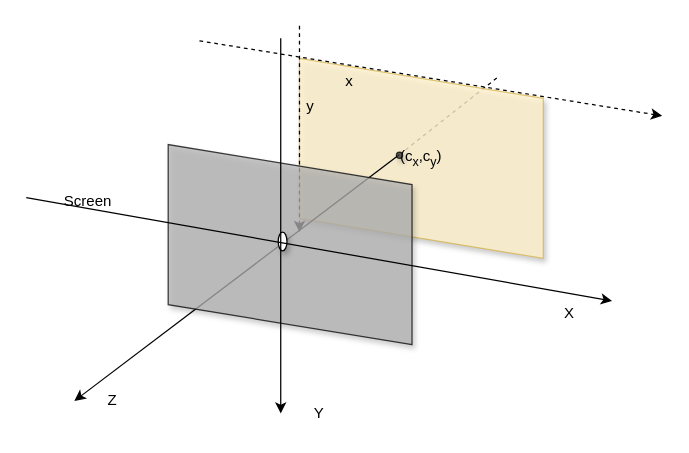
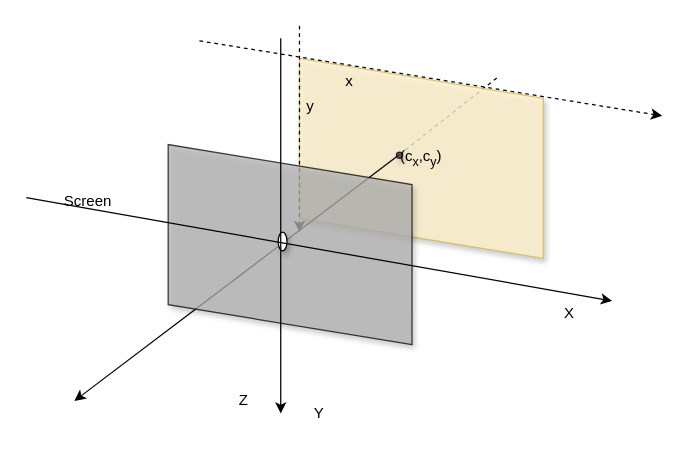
  <mxCell id="0" />
  <mxCell id="1" parent="0" />
  <mxCell id="2" value="" style="endArrow=none;dashed=1;html=1;" edge="1" parent="1"><mxGeometry width="50" height="50" relative="1" as="geometry"><mxPoint x="319" y="123" as="sourcePoint" /><mxPoint x="399" y="60" as="targetPoint" /></mxGeometry></mxCell>
  <mxCell id="3" value="(c&lt;sub&gt;x&lt;/sub&gt;,c&lt;sub&gt;y&lt;/sub&gt;)" style="shape=parallelogram;perimeter=parallelogramPerimeter;whiteSpace=wrap;html=1;shadow=1;fillColor=#fff2cc;direction=south;strokeColor=#d6b656;opacity=80;" vertex="1" parent="1"><mxGeometry x="239" y="46" width="195" height="160" as="geometry" /></mxCell>
  <mxCell id="4" value="" style="endArrow=classic;html=1;endFill=1;" edge="1" parent="1"><mxGeometry width="50" height="50" relative="1" as="geometry"><mxPoint x="319" y="123" as="sourcePoint" /><mxPoint x="59" y="320" as="targetPoint" /></mxGeometry></mxCell>
  <mxCell id="5" value="" style="endArrow=classic;dashed=1;html=1;endFill=1;" edge="1" parent="1"><mxGeometry width="50" height="50" relative="1" as="geometry"><mxPoint x="239" y="20" as="sourcePoint" /><mxPoint x="239" y="185" as="targetPoint" /></mxGeometry></mxCell>
  <mxCell id="6" value="" style="shape=parallelogram;perimeter=parallelogramPerimeter;whiteSpace=wrap;html=1;direction=north;shadow=1;fillColor=#B3B3B3;opacity=75;" vertex="1" parent="1"><mxGeometry x="134" y="115" width="195" height="160" as="geometry" /></mxCell>
  <mxCell id="7" value="" style="ellipse;whiteSpace=wrap;html=1;shadow=1;fillColor=#ffffff;" vertex="1" parent="1"><mxGeometry x="222" y="185" width="7" height="15" as="geometry" /></mxCell>
  <mxCell id="8" value="Screen" style="text;html=1;resizable=0;points=[];autosize=1;align=left;verticalAlign=top;spacingTop=-4;" vertex="1" parent="1"><mxGeometry x="49" y="151" width="50" height="20" as="geometry" /></mxCell>
  <mxCell id="9" value="" style="endArrow=classic;html=1;endFill=1;" edge="1" parent="1"><mxGeometry width="50" height="50" relative="1" as="geometry"><mxPoint x="224" y="30" as="sourcePoint" /><mxPoint x="224" y="330" as="targetPoint" /></mxGeometry></mxCell>
  <mxCell id="10" value="" style="endArrow=classic;html=1;endFill=1;" edge="1" parent="1"><mxGeometry width="50" height="50" relative="1" as="geometry"><mxPoint x="20.5" y="157.5" as="sourcePoint" /><mxPoint x="489" y="240" as="targetPoint" /></mxGeometry></mxCell>
- <mxCell id="11" value="Z" style="text;html=1;resizable=0;points=[];autosize=1;align=left;verticalAlign=top;spacingTop=-4;" vertex="1" parent="1"><mxGeometry x="84" y="310" width="20" height="20" as="geometry" /></mxCell>
+ <mxCell id="11" value="Z" style="text;html=1;resizable=0;points=[];autosize=1;align=left;verticalAlign=top;spacingTop=-4;" vertex="1" parent="1"><mxGeometry x="189" y="310" width="20" height="20" as="geometry" /></mxCell>
  <mxCell id="12" value="Y" style="text;html=1;resizable=0;points=[];autosize=1;align=left;verticalAlign=top;spacingTop=-4;" vertex="1" parent="1"><mxGeometry x="249" y="320" width="20" height="20" as="geometry" /></mxCell>
  <mxCell id="13" value="X" style="text;html=1;resizable=0;points=[];autosize=1;align=left;verticalAlign=top;spacingTop=-4;" vertex="1" parent="1"><mxGeometry x="449" y="240" width="20" height="20" as="geometry" /></mxCell>
  <mxCell id="14" value="" style="endArrow=classic;dashed=1;html=1;endFill=1;" edge="1" parent="1"><mxGeometry width="50" height="50" relative="1" as="geometry"><mxPoint x="159" y="32" as="sourcePoint" /><mxPoint x="529" y="92" as="targetPoint" /></mxGeometry></mxCell>
  <mxCell id="15" value="x" style="text;html=1;resizable=0;points=[];autosize=1;align=left;verticalAlign=top;spacingTop=-4;" vertex="1" parent="1"><mxGeometry x="274" y="55" width="20" height="20" as="geometry" /></mxCell>
  <mxCell id="16" value="y" style="text;html=1;resizable=0;points=[];autosize=1;align=left;verticalAlign=top;spacingTop=-4;" vertex="1" parent="1"><mxGeometry x="243" y="75" width="20" height="20" as="geometry" /></mxCell>
  <mxCell id="17" value="" style="ellipse;whiteSpace=wrap;html=1;aspect=fixed;shadow=1;fillColor=#333333;opacity=75;" vertex="1" parent="1"><mxGeometry x="316.5" y="121" width="5" height="5" as="geometry" /></mxCell>
